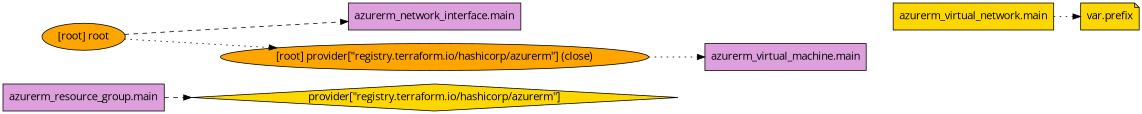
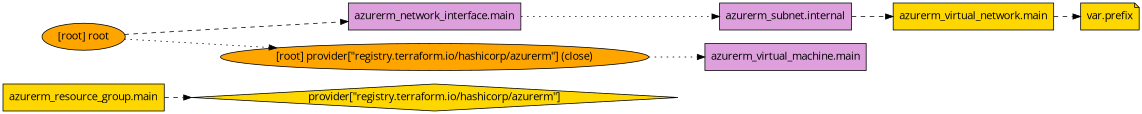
  digraph {
    compound=true
    fontname="Open Sans"
    newrank=true
    rankdir=LR
    node [fillcolor=gold fontname="Open Sans" shape=box style=filled]
    edge [fontname="Open Sans" style=dashed]
    n1 [label="provider[\"registry.terraform.io/hashicorp/azurerm\"]" shape=diamond]
    n2 [fillcolor=plum label="azurerm_network_interface.main"]
-   n4 [fillcolor=plum label="azurerm_resource_group.main"]
+   n3 [fillcolor=plum label="azurerm_subnet.internal"]
+   n4 [label="azurerm_resource_group.main"]
    n5 [label="azurerm_virtual_network.main"]
    n6 [fillcolor=plum label="azurerm_virtual_machine.main"]
    n7 [label="var.prefix" shape=note]
    "[root] provider[\"registry.terraform.io/hashicorp/azurerm\"] (close)" [fillcolor=orange shape=""]
    "[root] root" [fillcolor=orange shape=""]
    subgraph sub_1 {
      n1
      n2
+     n3
      n4
      n5
      n6
      n7
      "[root] provider[\"registry.terraform.io/hashicorp/azurerm\"] (close)"
      "[root] root"
    }
+   n2 -> n3 [style=dotted]
+   n3 -> n5
    n4 -> n1
-   n5 -> n7 [style=dotted]
+   n5 -> n7
    "[root] provider[\"registry.terraform.io/hashicorp/azurerm\"] (close)" -> n6 [style=dotted]
    "[root] root" -> n2
    "[root] root" -> "[root] provider[\"registry.terraform.io/hashicorp/azurerm\"] (close)" [style=dotted]
  }
